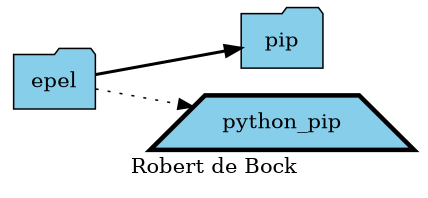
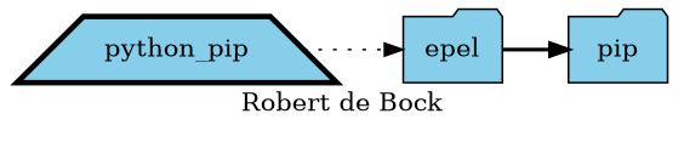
  digraph {
    label="Robert de Bock"
    rankdir=LR
    node [fillcolor=skyblue shape=folder style=filled]
    n1 [label=pip]
    epel
    python_pip [penwidth=3 shape=trapezium]
    epel -> n1 [style=bold]
-   epel -> python_pip [style=dotted]
+   python_pip -> epel [style=dotted]
  }
